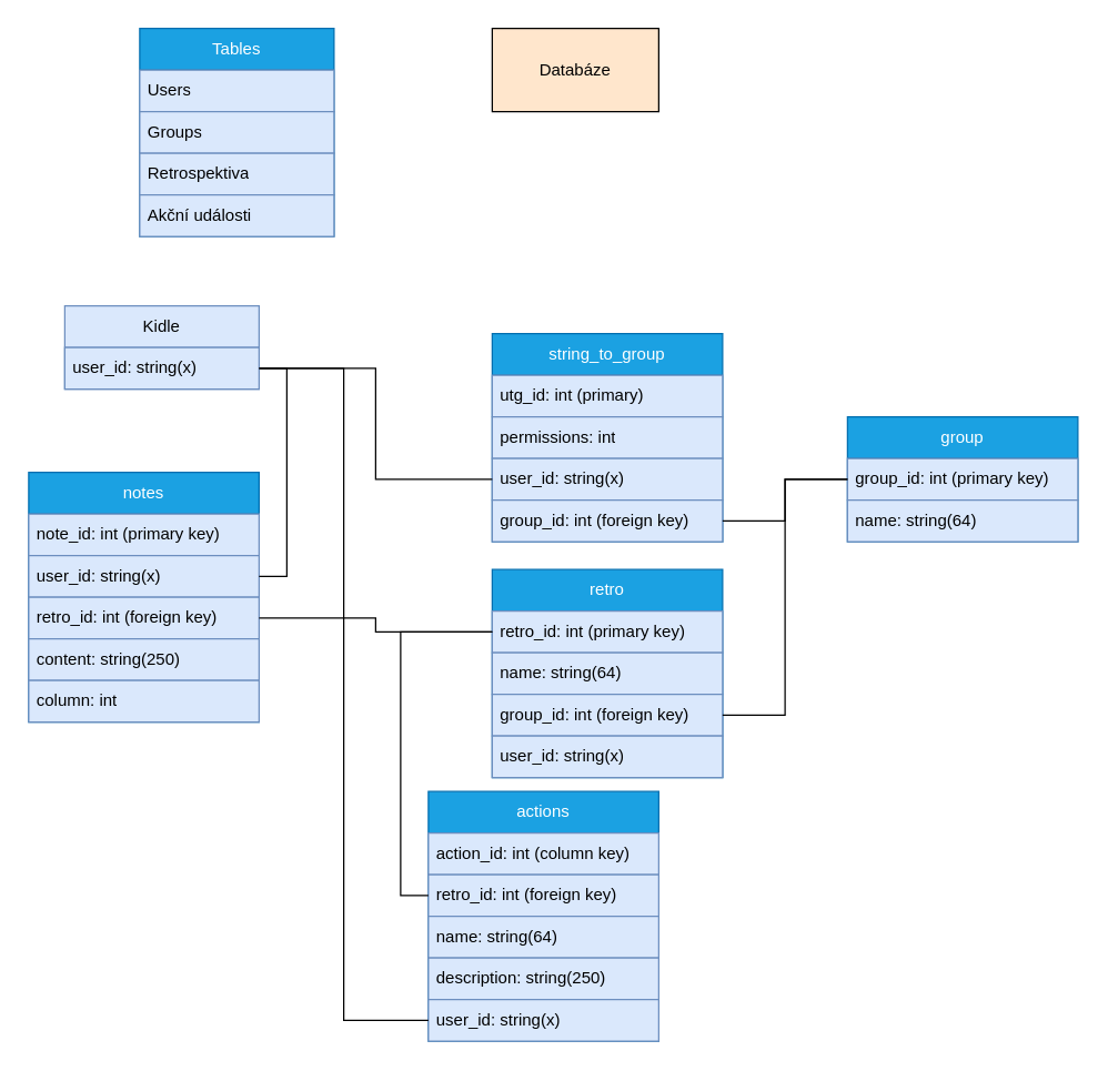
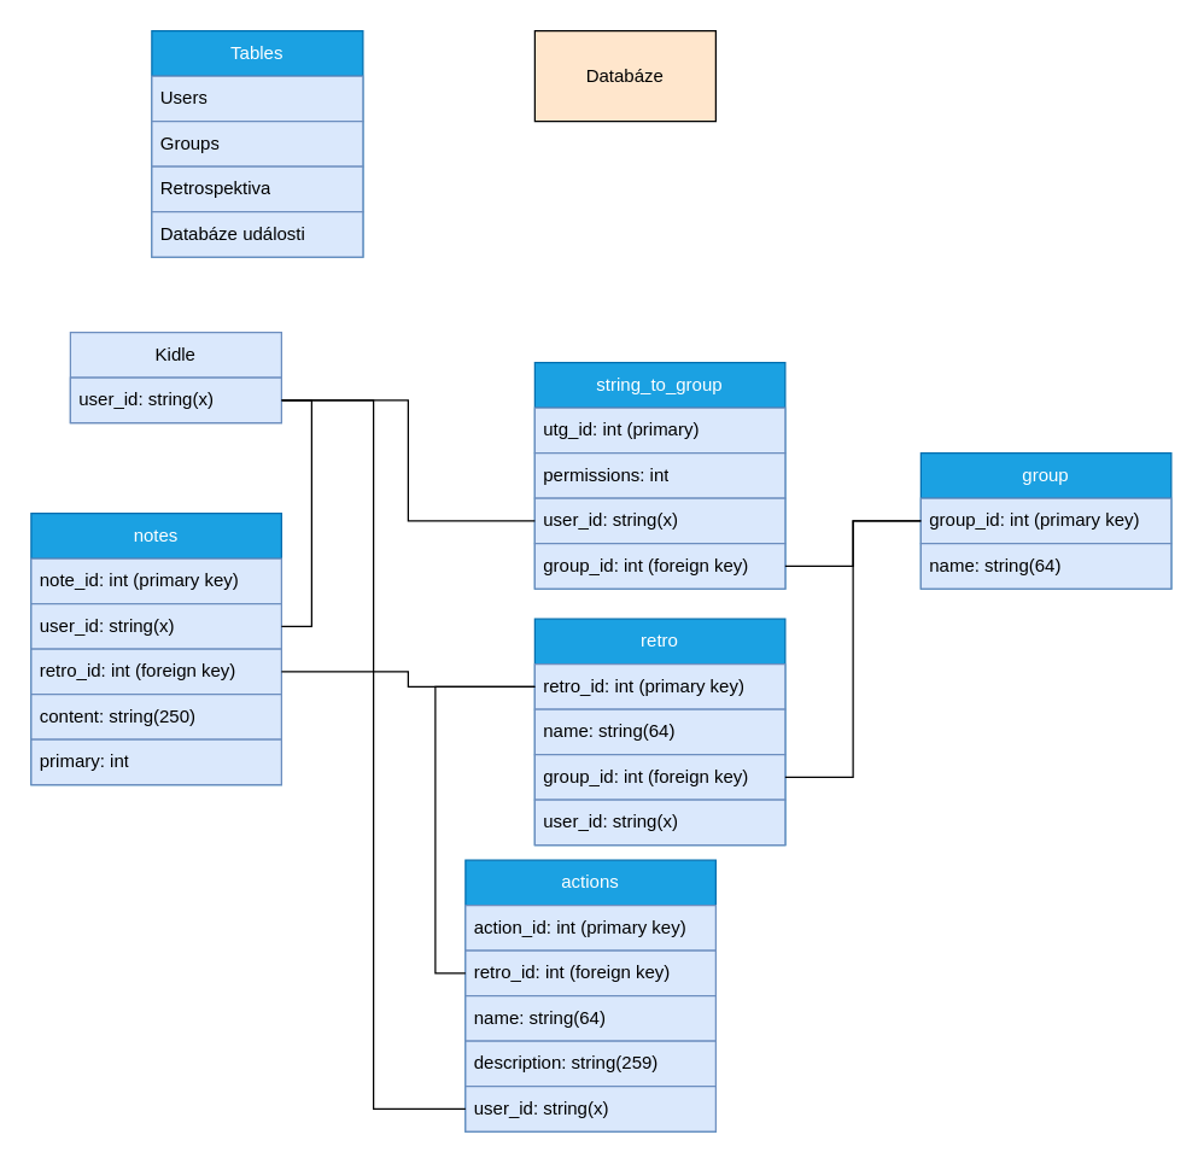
  <mxCell id="0" />
  <mxCell id="1" parent="0" />
  <mxCell id="2" value="Tables" style="swimlane;fontStyle=0;childLayout=stackLayout;horizontal=1;startSize=30;horizontalStack=0;resizeParent=1;resizeParentMax=0;resizeLast=0;collapsible=1;marginBottom=0;whiteSpace=wrap;html=1;fillColor=#1ba1e2;strokeColor=#006EAF;fontColor=#ffffff;" parent="1" vertex="1"><mxGeometry x="100" y="20" width="140" height="150" as="geometry" /></mxCell>
  <mxCell id="3" value="Users" style="text;strokeColor=#6c8ebf;fillColor=#dae8fc;align=left;verticalAlign=middle;spacingLeft=4;spacingRight=4;overflow=hidden;points=[[0,0.5],[1,0.5]];portConstraint=eastwest;rotatable=0;whiteSpace=wrap;html=1;" parent="2" vertex="1"><mxGeometry y="30" width="140" height="30" as="geometry" /></mxCell>
  <mxCell id="4" value="Groups" style="text;strokeColor=#6c8ebf;fillColor=#dae8fc;align=left;verticalAlign=middle;spacingLeft=4;spacingRight=4;overflow=hidden;points=[[0,0.5],[1,0.5]];portConstraint=eastwest;rotatable=0;whiteSpace=wrap;html=1;" parent="2" vertex="1"><mxGeometry y="60" width="140" height="30" as="geometry" /></mxCell>
  <mxCell id="5" value="Retrospektiva" style="text;strokeColor=#6c8ebf;fillColor=#dae8fc;align=left;verticalAlign=middle;spacingLeft=4;spacingRight=4;overflow=hidden;points=[[0,0.5],[1,0.5]];portConstraint=eastwest;rotatable=0;whiteSpace=wrap;html=1;" parent="2" vertex="1"><mxGeometry y="90" width="140" height="30" as="geometry" /></mxCell>
- <mxCell id="6" value="Akční události" style="text;strokeColor=#6c8ebf;fillColor=#dae8fc;align=left;verticalAlign=middle;spacingLeft=4;spacingRight=4;overflow=hidden;points=[[0,0.5],[1,0.5]];portConstraint=eastwest;rotatable=0;whiteSpace=wrap;html=1;" parent="2" vertex="1"><mxGeometry y="120" width="140" height="30" as="geometry" /></mxCell>
+ <mxCell id="6" value="Databáze události" style="text;strokeColor=#6c8ebf;fillColor=#dae8fc;align=left;verticalAlign=middle;spacingLeft=4;spacingRight=4;overflow=hidden;points=[[0,0.5],[1,0.5]];portConstraint=eastwest;rotatable=0;whiteSpace=wrap;html=1;" parent="2" vertex="1"><mxGeometry y="120" width="140" height="30" as="geometry" /></mxCell>
  <mxCell id="7" value="Databáze" style="rounded=0;whiteSpace=wrap;html=1;fillColor=#ffe6cc;" parent="1" vertex="1"><mxGeometry x="354" y="20" width="120" height="60" as="geometry" /></mxCell>
  <mxCell id="8" value="string_to_group" style="swimlane;fontStyle=0;childLayout=stackLayout;horizontal=1;startSize=30;horizontalStack=0;resizeParent=1;resizeParentMax=0;resizeLast=0;collapsible=1;marginBottom=0;whiteSpace=wrap;html=1;fillColor=#1ba1e2;fontColor=#ffffff;strokeColor=#006EAF;" parent="1" vertex="1"><mxGeometry x="354" y="240" width="166" height="150" as="geometry" /></mxCell>
  <mxCell id="9" value="utg_id: int (primary)" style="text;strokeColor=#6c8ebf;fillColor=#dae8fc;align=left;verticalAlign=middle;spacingLeft=4;spacingRight=4;overflow=hidden;points=[[0,0.5],[1,0.5]];portConstraint=eastwest;rotatable=0;whiteSpace=wrap;html=1;" parent="8" vertex="1"><mxGeometry y="30" width="166" height="30" as="geometry" /></mxCell>
  <mxCell id="10" value="permissions: int" style="text;strokeColor=#6c8ebf;fillColor=#dae8fc;align=left;verticalAlign=middle;spacingLeft=4;spacingRight=4;overflow=hidden;points=[[0,0.5],[1,0.5]];portConstraint=eastwest;rotatable=0;whiteSpace=wrap;html=1;" parent="8" vertex="1"><mxGeometry y="60" width="166" height="30" as="geometry" /></mxCell>
  <mxCell id="11" value="user_id: string(x)" style="text;strokeColor=#6c8ebf;fillColor=#dae8fc;align=left;verticalAlign=middle;spacingLeft=4;spacingRight=4;overflow=hidden;points=[[0,0.5],[1,0.5]];portConstraint=eastwest;rotatable=0;whiteSpace=wrap;html=1;" parent="8" vertex="1"><mxGeometry y="90" width="166" height="30" as="geometry" /></mxCell>
  <mxCell id="12" value="group_id: int (foreign key)" style="text;strokeColor=#6c8ebf;fillColor=#dae8fc;align=left;verticalAlign=middle;spacingLeft=4;spacingRight=4;overflow=hidden;points=[[0,0.5],[1,0.5]];portConstraint=eastwest;rotatable=0;whiteSpace=wrap;html=1;" parent="8" vertex="1"><mxGeometry y="120" width="166" height="30" as="geometry" /></mxCell>
  <mxCell id="13" style="edgeStyle=orthogonalEdgeStyle;rounded=0;orthogonalLoop=1;jettySize=auto;html=1;exitX=1;exitY=0.5;exitDx=0;exitDy=0;entryX=0;entryY=0.5;entryDx=0;entryDy=0;startArrow=none;startFill=0;endArrow=none;endFill=0;" parent="1" source="39" target="11" edge="1"><mxGeometry relative="1" as="geometry"><mxPoint x="232" y="275" as="sourcePoint" /></mxGeometry></mxCell>
  <mxCell id="14" value="group" style="swimlane;fontStyle=0;childLayout=stackLayout;horizontal=1;startSize=30;horizontalStack=0;resizeParent=1;resizeParentMax=0;resizeLast=0;collapsible=1;marginBottom=0;whiteSpace=wrap;html=1;fillColor=#1ba1e2;fontColor=#ffffff;strokeColor=#006EAF;" parent="1" vertex="1"><mxGeometry x="610" y="300" width="166" height="90" as="geometry" /></mxCell>
  <mxCell id="15" value="group_id: int (primary key)" style="text;strokeColor=#6c8ebf;fillColor=#dae8fc;align=left;verticalAlign=middle;spacingLeft=4;spacingRight=4;overflow=hidden;points=[[0,0.5],[1,0.5]];portConstraint=eastwest;rotatable=0;whiteSpace=wrap;html=1;" parent="14" vertex="1"><mxGeometry y="30" width="166" height="30" as="geometry" /></mxCell>
  <mxCell id="16" value="name: string(64)" style="text;strokeColor=#6c8ebf;fillColor=#dae8fc;align=left;verticalAlign=middle;spacingLeft=4;spacingRight=4;overflow=hidden;points=[[0,0.5],[1,0.5]];portConstraint=eastwest;rotatable=0;whiteSpace=wrap;html=1;" parent="14" vertex="1"><mxGeometry y="60" width="166" height="30" as="geometry" /></mxCell>
  <mxCell id="17" style="edgeStyle=orthogonalEdgeStyle;rounded=0;orthogonalLoop=1;jettySize=auto;html=1;exitX=0;exitY=0.5;exitDx=0;exitDy=0;entryX=1;entryY=0.5;entryDx=0;entryDy=0;startArrow=none;startFill=0;endArrow=none;endFill=0;" parent="1" source="15" target="12" edge="1"><mxGeometry relative="1" as="geometry" /></mxCell>
  <mxCell id="18" value="actions" style="swimlane;fontStyle=0;childLayout=stackLayout;horizontal=1;startSize=30;horizontalStack=0;resizeParent=1;resizeParentMax=0;resizeLast=0;collapsible=1;marginBottom=0;whiteSpace=wrap;html=1;fillColor=#1ba1e2;fontColor=#ffffff;strokeColor=#006EAF;" parent="1" vertex="1"><mxGeometry x="308" y="570" width="166" height="180" as="geometry" /></mxCell>
- <mxCell id="19" value="action_id: int (column key)" style="text;strokeColor=#6c8ebf;fillColor=#dae8fc;align=left;verticalAlign=middle;spacingLeft=4;spacingRight=4;overflow=hidden;points=[[0,0.5],[1,0.5]];portConstraint=eastwest;rotatable=0;whiteSpace=wrap;html=1;" parent="18" vertex="1"><mxGeometry y="30" width="166" height="30" as="geometry" /></mxCell>
+ <mxCell id="19" value="action_id: int (primary key)" style="text;strokeColor=#6c8ebf;fillColor=#dae8fc;align=left;verticalAlign=middle;spacingLeft=4;spacingRight=4;overflow=hidden;points=[[0,0.5],[1,0.5]];portConstraint=eastwest;rotatable=0;whiteSpace=wrap;html=1;" parent="18" vertex="1"><mxGeometry y="30" width="166" height="30" as="geometry" /></mxCell>
  <mxCell id="20" value="retro_id: int (foreign key)" style="text;strokeColor=#6c8ebf;fillColor=#dae8fc;align=left;verticalAlign=middle;spacingLeft=4;spacingRight=4;overflow=hidden;points=[[0,0.5],[1,0.5]];portConstraint=eastwest;rotatable=0;whiteSpace=wrap;html=1;" parent="18" vertex="1"><mxGeometry y="60" width="166" height="30" as="geometry" /></mxCell>
  <mxCell id="21" value="name: string(64)" style="text;strokeColor=#6c8ebf;fillColor=#dae8fc;align=left;verticalAlign=middle;spacingLeft=4;spacingRight=4;overflow=hidden;points=[[0,0.5],[1,0.5]];portConstraint=eastwest;rotatable=0;whiteSpace=wrap;html=1;" parent="18" vertex="1"><mxGeometry y="90" width="166" height="30" as="geometry" /></mxCell>
- <mxCell id="22" value="description: string(250)" style="text;strokeColor=#6c8ebf;fillColor=#dae8fc;align=left;verticalAlign=middle;spacingLeft=4;spacingRight=4;overflow=hidden;points=[[0,0.5],[1,0.5]];portConstraint=eastwest;rotatable=0;whiteSpace=wrap;html=1;" parent="18" vertex="1"><mxGeometry y="120" width="166" height="30" as="geometry" /></mxCell>
+ <mxCell id="22" value="description: string(259)" style="text;strokeColor=#6c8ebf;fillColor=#dae8fc;align=left;verticalAlign=middle;spacingLeft=4;spacingRight=4;overflow=hidden;points=[[0,0.5],[1,0.5]];portConstraint=eastwest;rotatable=0;whiteSpace=wrap;html=1;" parent="18" vertex="1"><mxGeometry y="120" width="166" height="30" as="geometry" /></mxCell>
  <mxCell id="23" value="user_id: string(x)" style="text;strokeColor=#6c8ebf;fillColor=#dae8fc;align=left;verticalAlign=middle;spacingLeft=4;spacingRight=4;overflow=hidden;points=[[0,0.5],[1,0.5]];portConstraint=eastwest;rotatable=0;whiteSpace=wrap;html=1;" parent="18" vertex="1"><mxGeometry y="150" width="166" height="30" as="geometry" /></mxCell>
  <mxCell id="24" value="retro" style="swimlane;fontStyle=0;childLayout=stackLayout;horizontal=1;startSize=30;horizontalStack=0;resizeParent=1;resizeParentMax=0;resizeLast=0;collapsible=1;marginBottom=0;whiteSpace=wrap;html=1;fillColor=#1ba1e2;fontColor=#ffffff;strokeColor=#006EAF;" parent="1" vertex="1"><mxGeometry x="354" y="410" width="166" height="150" as="geometry" /></mxCell>
  <mxCell id="25" value="retro_id: int (primary key)" style="text;strokeColor=#6c8ebf;fillColor=#dae8fc;align=left;verticalAlign=middle;spacingLeft=4;spacingRight=4;overflow=hidden;points=[[0,0.5],[1,0.5]];portConstraint=eastwest;rotatable=0;whiteSpace=wrap;html=1;" parent="24" vertex="1"><mxGeometry y="30" width="166" height="30" as="geometry" /></mxCell>
  <mxCell id="26" value="name: string(64)" style="text;strokeColor=#6c8ebf;fillColor=#dae8fc;align=left;verticalAlign=middle;spacingLeft=4;spacingRight=4;overflow=hidden;points=[[0,0.5],[1,0.5]];portConstraint=eastwest;rotatable=0;whiteSpace=wrap;html=1;" parent="24" vertex="1"><mxGeometry y="60" width="166" height="30" as="geometry" /></mxCell>
  <mxCell id="27" value="group_id: int (foreign key)" style="text;strokeColor=#6c8ebf;fillColor=#dae8fc;align=left;verticalAlign=middle;spacingLeft=4;spacingRight=4;overflow=hidden;points=[[0,0.5],[1,0.5]];portConstraint=eastwest;rotatable=0;whiteSpace=wrap;html=1;" parent="24" vertex="1"><mxGeometry y="90" width="166" height="30" as="geometry" /></mxCell>
  <mxCell id="28" value="&lt;span style=&quot;text-align: center;&quot;&gt;user_id: string(x)&lt;/span&gt;" style="text;strokeColor=#6c8ebf;fillColor=#dae8fc;align=left;verticalAlign=middle;spacingLeft=4;spacingRight=4;overflow=hidden;points=[[0,0.5],[1,0.5]];portConstraint=eastwest;rotatable=0;whiteSpace=wrap;html=1;" vertex="1" parent="24"><mxGeometry y="120" width="166" height="30" as="geometry" /></mxCell>
  <mxCell id="29" style="edgeStyle=orthogonalEdgeStyle;rounded=0;orthogonalLoop=1;jettySize=auto;html=1;exitX=0;exitY=0.5;exitDx=0;exitDy=0;entryX=1;entryY=0.5;entryDx=0;entryDy=0;strokeColor=default;endArrow=none;endFill=0;" parent="1" source="15" target="27" edge="1"><mxGeometry relative="1" as="geometry" /></mxCell>
  <mxCell id="30" style="edgeStyle=orthogonalEdgeStyle;rounded=0;orthogonalLoop=1;jettySize=auto;html=1;exitX=0;exitY=0.5;exitDx=0;exitDy=0;entryX=0;entryY=0.5;entryDx=0;entryDy=0;startArrow=none;startFill=0;endArrow=none;endFill=0;" parent="1" source="25" target="20" edge="1"><mxGeometry relative="1" as="geometry" /></mxCell>
  <mxCell id="31" value="notes" style="swimlane;fontStyle=0;childLayout=stackLayout;horizontal=1;startSize=30;horizontalStack=0;resizeParent=1;resizeParentMax=0;resizeLast=0;collapsible=1;marginBottom=0;whiteSpace=wrap;html=1;fillColor=#1ba1e2;fontColor=#ffffff;strokeColor=#006EAF;" parent="1" vertex="1"><mxGeometry x="20" y="340" width="166" height="180" as="geometry" /></mxCell>
  <mxCell id="32" value="note_id: int (primary key)" style="text;strokeColor=#6c8ebf;fillColor=#dae8fc;align=left;verticalAlign=middle;spacingLeft=4;spacingRight=4;overflow=hidden;points=[[0,0.5],[1,0.5]];portConstraint=eastwest;rotatable=0;whiteSpace=wrap;html=1;" parent="31" vertex="1"><mxGeometry y="30" width="166" height="30" as="geometry" /></mxCell>
  <mxCell id="33" value="user_id: string(x)" style="text;strokeColor=#6c8ebf;fillColor=#dae8fc;align=left;verticalAlign=middle;spacingLeft=4;spacingRight=4;overflow=hidden;points=[[0,0.5],[1,0.5]];portConstraint=eastwest;rotatable=0;whiteSpace=wrap;html=1;" parent="31" vertex="1"><mxGeometry y="60" width="166" height="30" as="geometry" /></mxCell>
  <mxCell id="34" value="retro_id: int (foreign key)" style="text;strokeColor=#6c8ebf;fillColor=#dae8fc;align=left;verticalAlign=middle;spacingLeft=4;spacingRight=4;overflow=hidden;points=[[0,0.5],[1,0.5]];portConstraint=eastwest;rotatable=0;whiteSpace=wrap;html=1;" parent="31" vertex="1"><mxGeometry y="90" width="166" height="30" as="geometry" /></mxCell>
  <mxCell id="35" value="content: string(250)" style="text;strokeColor=#6c8ebf;fillColor=#dae8fc;align=left;verticalAlign=middle;spacingLeft=4;spacingRight=4;overflow=hidden;points=[[0,0.5],[1,0.5]];portConstraint=eastwest;rotatable=0;whiteSpace=wrap;html=1;" parent="31" vertex="1"><mxGeometry y="120" width="166" height="30" as="geometry" /></mxCell>
- <mxCell id="36" value="&lt;span style=&quot;font-weight: normal;&quot;&gt;column: int&lt;/span&gt;" style="text;strokeColor=#6c8ebf;fillColor=#dae8fc;align=left;verticalAlign=middle;spacingLeft=4;spacingRight=4;overflow=hidden;points=[[0,0.5],[1,0.5]];portConstraint=eastwest;rotatable=0;whiteSpace=wrap;html=1;fontStyle=1" parent="31" vertex="1"><mxGeometry y="150" width="166" height="30" as="geometry" /></mxCell>
+ <mxCell id="36" value="&lt;span style=&quot;font-weight: normal;&quot;&gt;primary: int&lt;/span&gt;" style="text;strokeColor=#6c8ebf;fillColor=#dae8fc;align=left;verticalAlign=middle;spacingLeft=4;spacingRight=4;overflow=hidden;points=[[0,0.5],[1,0.5]];portConstraint=eastwest;rotatable=0;whiteSpace=wrap;html=1;fontStyle=1" parent="31" vertex="1"><mxGeometry y="150" width="166" height="30" as="geometry" /></mxCell>
  <mxCell id="37" style="edgeStyle=orthogonalEdgeStyle;rounded=0;orthogonalLoop=1;jettySize=auto;html=1;exitX=0;exitY=0.5;exitDx=0;exitDy=0;startArrow=none;startFill=0;endArrow=none;endFill=0;" parent="1" source="25" target="34" edge="1"><mxGeometry relative="1" as="geometry"><mxPoint x="364" y="465" as="sourcePoint" /><mxPoint x="276" y="615" as="targetPoint" /></mxGeometry></mxCell>
  <mxCell id="38" value="Kidle" style="swimlane;fontStyle=0;childLayout=stackLayout;horizontal=1;startSize=30;horizontalStack=0;resizeParent=1;resizeParentMax=0;resizeLast=0;collapsible=1;marginBottom=0;whiteSpace=wrap;html=1;fillColor=#dae8fc;strokeColor=#6c8ebf;" parent="1" vertex="1"><mxGeometry x="46" y="220" width="140" height="60" as="geometry" /></mxCell>
  <mxCell id="39" value="&lt;span style=&quot;text-align: center;&quot;&gt;user_id: string(x)&lt;/span&gt;" style="text;strokeColor=#6c8ebf;fillColor=#dae8fc;align=left;verticalAlign=middle;spacingLeft=4;spacingRight=4;overflow=hidden;points=[[0,0.5],[1,0.5]];portConstraint=eastwest;rotatable=0;whiteSpace=wrap;html=1;" parent="38" vertex="1"><mxGeometry y="30" width="140" height="30" as="geometry" /></mxCell>
  <mxCell id="40" style="edgeStyle=orthogonalEdgeStyle;rounded=0;orthogonalLoop=1;jettySize=auto;html=1;entryX=1;entryY=0.75;entryDx=0;entryDy=0;startArrow=none;startFill=0;endArrow=none;endFill=0;" parent="1" source="33" target="38" edge="1"><mxGeometry relative="1" as="geometry"><mxPoint x="220" y="430" as="sourcePoint" /><mxPoint x="294" y="400" as="targetPoint" /></mxGeometry></mxCell>
  <mxCell id="41" style="edgeStyle=orthogonalEdgeStyle;rounded=0;orthogonalLoop=1;jettySize=auto;html=1;startArrow=none;startFill=0;endArrow=none;endFill=0;" parent="1" source="23" target="39" edge="1"><mxGeometry relative="1" as="geometry"><mxPoint x="196" y="435" as="sourcePoint" /><mxPoint x="196" y="275" as="targetPoint" /></mxGeometry></mxCell>
